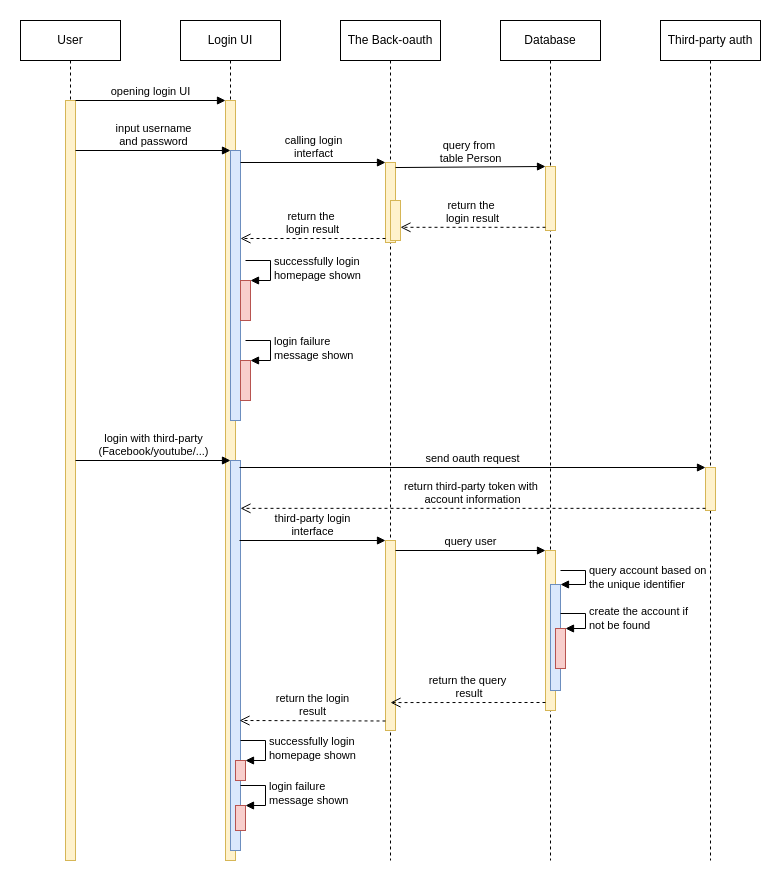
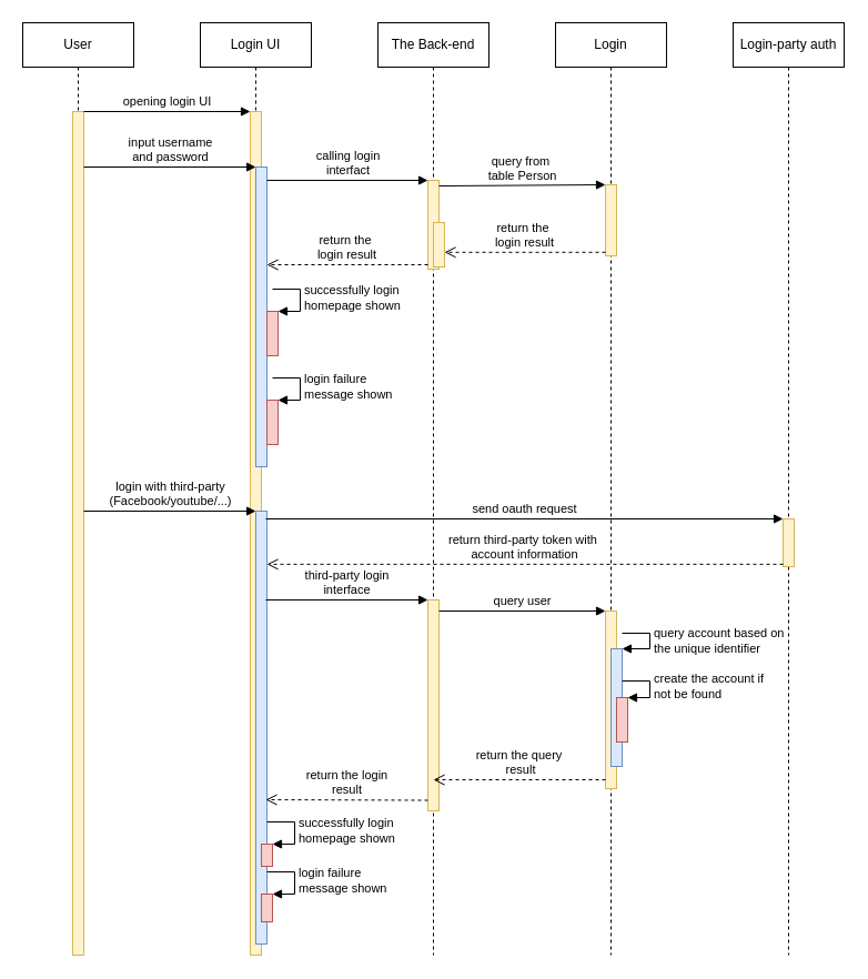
  <mxCell id="0" />
  <mxCell id="1" parent="0" />
  <mxCell id="2" value="User" style="shape=umlLifeline;perimeter=lifelinePerimeter;whiteSpace=wrap;html=1;container=1;collapsible=0;recursiveResize=0;outlineConnect=0;" vertex="1" parent="1"><mxGeometry x="20" y="20" width="100" height="840" as="geometry" /></mxCell>
  <mxCell id="3" value="" style="html=1;points=[];perimeter=orthogonalPerimeter;fillColor=#fff2cc;strokeColor=#d6b656;" vertex="1" parent="2"><mxGeometry x="45" y="80" width="10" height="760" as="geometry" /></mxCell>
  <mxCell id="4" value="Login UI" style="shape=umlLifeline;perimeter=lifelinePerimeter;whiteSpace=wrap;html=1;container=1;collapsible=0;recursiveResize=0;outlineConnect=0;" vertex="1" parent="1"><mxGeometry x="180" y="20" width="100" height="840" as="geometry" /></mxCell>
  <mxCell id="5" value="" style="html=1;points=[];perimeter=orthogonalPerimeter;fillColor=#fff2cc;strokeColor=#d6b656;" vertex="1" parent="4"><mxGeometry x="45" y="80" width="10" height="760" as="geometry" /></mxCell>
  <mxCell id="6" value="" style="html=1;points=[];perimeter=orthogonalPerimeter;fillColor=#dae8fc;strokeColor=#6c8ebf;" vertex="1" parent="4"><mxGeometry x="50" y="130" width="10" height="270" as="geometry" /></mxCell>
  <mxCell id="7" value="" style="html=1;points=[];perimeter=orthogonalPerimeter;fillColor=#f8cecc;strokeColor=#b85450;" vertex="1" parent="4"><mxGeometry x="60" y="260" width="10" height="40" as="geometry" /></mxCell>
  <mxCell id="8" value="successfully login&lt;br&gt;homepage shown" style="edgeStyle=orthogonalEdgeStyle;html=1;align=left;spacingLeft=2;endArrow=block;rounded=0;entryX=1;entryY=0;" edge="1" target="7" parent="4"><mxGeometry relative="1" as="geometry"><mxPoint x="65" y="240" as="sourcePoint" /><Array as="points"><mxPoint x="90" y="240" /></Array></mxGeometry></mxCell>
  <mxCell id="9" value="" style="html=1;points=[];perimeter=orthogonalPerimeter;fillColor=#f8cecc;strokeColor=#b85450;" vertex="1" parent="4"><mxGeometry x="60" y="340" width="10" height="40" as="geometry" /></mxCell>
  <mxCell id="10" value="login failure&lt;br&gt;message shown" style="edgeStyle=orthogonalEdgeStyle;html=1;align=left;spacingLeft=2;endArrow=block;rounded=0;entryX=1;entryY=0;" edge="1" target="9" parent="4"><mxGeometry relative="1" as="geometry"><mxPoint x="65" y="320" as="sourcePoint" /><Array as="points"><mxPoint x="90" y="320" /></Array></mxGeometry></mxCell>
  <mxCell id="11" value="" style="html=1;points=[];perimeter=orthogonalPerimeter;fillColor=#dae8fc;strokeColor=#6c8ebf;" vertex="1" parent="4"><mxGeometry x="50" y="440" width="10" height="390" as="geometry" /></mxCell>
- <mxCell id="12" value="The Back-oauth" style="shape=umlLifeline;perimeter=lifelinePerimeter;whiteSpace=wrap;html=1;container=1;collapsible=0;recursiveResize=0;outlineConnect=0;" vertex="1" parent="1"><mxGeometry x="340" y="20" width="100" height="840" as="geometry" /></mxCell>
+ <mxCell id="12" value="The Back-end" style="shape=umlLifeline;perimeter=lifelinePerimeter;whiteSpace=wrap;html=1;container=1;collapsible=0;recursiveResize=0;outlineConnect=0;" vertex="1" parent="1"><mxGeometry x="340" y="20" width="100" height="840" as="geometry" /></mxCell>
  <mxCell id="13" value="" style="html=1;points=[];perimeter=orthogonalPerimeter;fillColor=#fff2cc;strokeColor=#d6b656;" vertex="1" parent="12"><mxGeometry x="45" y="142" width="10" height="80" as="geometry" /></mxCell>
  <mxCell id="14" value="" style="html=1;points=[];perimeter=orthogonalPerimeter;fillColor=#fff2cc;strokeColor=#d6b656;" vertex="1" parent="12"><mxGeometry x="50" y="180" width="10" height="40" as="geometry" /></mxCell>
  <mxCell id="15" value="" style="html=1;points=[];perimeter=orthogonalPerimeter;fillColor=#fff2cc;strokeColor=#d6b656;" vertex="1" parent="12"><mxGeometry x="45" y="520" width="10" height="190" as="geometry" /></mxCell>
- <mxCell id="16" value="Database" style="shape=umlLifeline;perimeter=lifelinePerimeter;whiteSpace=wrap;html=1;container=1;collapsible=0;recursiveResize=0;outlineConnect=0;" vertex="1" parent="1"><mxGeometry x="500" y="20" width="100" height="840" as="geometry" /></mxCell>
+ <mxCell id="16" value="Login" style="shape=umlLifeline;perimeter=lifelinePerimeter;whiteSpace=wrap;html=1;container=1;collapsible=0;recursiveResize=0;outlineConnect=0;" vertex="1" parent="1"><mxGeometry x="500" y="20" width="100" height="840" as="geometry" /></mxCell>
  <mxCell id="17" value="" style="html=1;points=[];perimeter=orthogonalPerimeter;fillColor=#fff2cc;strokeColor=#d6b656;" vertex="1" parent="16"><mxGeometry x="45" y="146" width="10" height="64" as="geometry" /></mxCell>
  <mxCell id="18" value="" style="html=1;points=[];perimeter=orthogonalPerimeter;fillColor=#fff2cc;strokeColor=#d6b656;" vertex="1" parent="16"><mxGeometry x="45" y="530" width="10" height="160" as="geometry" /></mxCell>
  <mxCell id="19" value="" style="html=1;points=[];perimeter=orthogonalPerimeter;fillColor=#dae8fc;strokeColor=#6c8ebf;" vertex="1" parent="16"><mxGeometry x="50" y="564" width="10" height="106" as="geometry" /></mxCell>
  <mxCell id="20" value="query account based on&lt;br&gt;the unique identifier" style="edgeStyle=orthogonalEdgeStyle;html=1;align=left;spacingLeft=2;endArrow=block;rounded=0;entryX=1;entryY=0;" edge="1" target="19" parent="16"><mxGeometry relative="1" as="geometry"><mxPoint x="60" y="550" as="sourcePoint" /><Array as="points"><mxPoint x="85" y="550" /></Array></mxGeometry></mxCell>
  <mxCell id="21" value="" style="html=1;points=[];perimeter=orthogonalPerimeter;fillColor=#f8cecc;strokeColor=#b85450;" vertex="1" parent="16"><mxGeometry x="55" y="608" width="10" height="40" as="geometry" /></mxCell>
  <mxCell id="22" value="create the account if&lt;br&gt;not be found" style="edgeStyle=orthogonalEdgeStyle;html=1;align=left;spacingLeft=2;endArrow=block;rounded=0;entryX=1;entryY=0;" edge="1" parent="16"><mxGeometry relative="1" as="geometry"><mxPoint x="60" y="593" as="sourcePoint" /><Array as="points"><mxPoint x="85" y="593" /></Array><mxPoint x="65" y="608" as="targetPoint" /></mxGeometry></mxCell>
- <mxCell id="23" value="Third-party auth" style="shape=umlLifeline;perimeter=lifelinePerimeter;whiteSpace=wrap;html=1;container=1;collapsible=0;recursiveResize=0;outlineConnect=0;" vertex="1" parent="1"><mxGeometry x="660" y="20" width="100" height="840" as="geometry" /></mxCell>
+ <mxCell id="23" value="Login-party auth" style="shape=umlLifeline;perimeter=lifelinePerimeter;whiteSpace=wrap;html=1;container=1;collapsible=0;recursiveResize=0;outlineConnect=0;" vertex="1" parent="1"><mxGeometry x="660" y="20" width="100" height="840" as="geometry" /></mxCell>
  <mxCell id="24" value="" style="html=1;points=[];perimeter=orthogonalPerimeter;fillColor=#fff2cc;strokeColor=#d6b656;" vertex="1" parent="23"><mxGeometry x="45" y="447" width="10" height="43" as="geometry" /></mxCell>
  <mxCell id="25" value="opening login UI" style="html=1;verticalAlign=bottom;endArrow=block;entryX=0;entryY=0;" edge="1" target="5" parent="1"><mxGeometry relative="1" as="geometry"><mxPoint x="75" y="100" as="sourcePoint" /></mxGeometry></mxCell>
  <mxCell id="26" value="input username&lt;br&gt;and password" style="html=1;verticalAlign=bottom;endArrow=block;entryX=0;entryY=0;" edge="1" target="6" parent="1" source="3"><mxGeometry relative="1" as="geometry"><mxPoint x="160" y="150" as="sourcePoint" /></mxGeometry></mxCell>
  <mxCell id="27" value="calling login&lt;br&gt;interfact" style="html=1;verticalAlign=bottom;endArrow=block;entryX=0;entryY=0;" edge="1" target="13" parent="1"><mxGeometry relative="1" as="geometry"><mxPoint x="240" y="162" as="sourcePoint" /></mxGeometry></mxCell>
  <mxCell id="28" value="return the&amp;nbsp;&lt;br&gt;login result" style="html=1;verticalAlign=bottom;endArrow=open;dashed=1;endSize=8;exitX=0;exitY=0.95;" edge="1" source="17" parent="1" target="14"><mxGeometry relative="1" as="geometry"><mxPoint x="475" y="242" as="targetPoint" /></mxGeometry></mxCell>
  <mxCell id="29" value="query from&amp;nbsp;&lt;br&gt;table Person" style="html=1;verticalAlign=bottom;endArrow=block;entryX=0;entryY=0;exitX=1;exitY=0.063;exitDx=0;exitDy=0;exitPerimeter=0;" edge="1" target="17" parent="1" source="13"><mxGeometry relative="1" as="geometry"><mxPoint x="475" y="166" as="sourcePoint" /></mxGeometry></mxCell>
  <mxCell id="30" value="return the&amp;nbsp;&lt;br&gt;login result" style="html=1;verticalAlign=bottom;endArrow=open;dashed=1;endSize=8;exitX=0;exitY=0.95;" edge="1" source="13" parent="1" target="6"><mxGeometry relative="1" as="geometry"><mxPoint x="315" y="238" as="targetPoint" /></mxGeometry></mxCell>
  <mxCell id="31" value="login with third-party&lt;br&gt;(Facebook/youtube/...)" style="html=1;verticalAlign=bottom;endArrow=block;entryX=0;entryY=0;" edge="1" target="11" parent="1" source="3"><mxGeometry relative="1" as="geometry"><mxPoint x="160" y="460" as="sourcePoint" /></mxGeometry></mxCell>
  <mxCell id="32" value="send oauth request" style="html=1;verticalAlign=bottom;endArrow=block;entryX=0;entryY=0;" edge="1" target="24" parent="1"><mxGeometry relative="1" as="geometry"><mxPoint x="239" y="467" as="sourcePoint" /></mxGeometry></mxCell>
  <mxCell id="33" value="return third-party token with&amp;nbsp;&lt;br&gt;account information" style="html=1;verticalAlign=bottom;endArrow=open;dashed=1;endSize=8;exitX=0;exitY=0.95;" edge="1" source="24" parent="1" target="11"><mxGeometry relative="1" as="geometry"><mxPoint x="635" y="543" as="targetPoint" /></mxGeometry></mxCell>
  <mxCell id="34" value="third-party login&lt;br&gt;interface" style="html=1;verticalAlign=bottom;endArrow=block;entryX=0;entryY=0;" edge="1" target="15" parent="1"><mxGeometry relative="1" as="geometry"><mxPoint x="239" y="540" as="sourcePoint" /></mxGeometry></mxCell>
  <mxCell id="35" value="return the login&lt;br&gt;result" style="html=1;verticalAlign=bottom;endArrow=open;dashed=1;endSize=8;exitX=0;exitY=0.95;" edge="1" source="15" parent="1"><mxGeometry relative="1" as="geometry"><mxPoint x="239" y="720" as="targetPoint" /></mxGeometry></mxCell>
  <mxCell id="36" value="query user" style="html=1;verticalAlign=bottom;endArrow=block;entryX=0;entryY=0;" edge="1" target="18" parent="1" source="15"><mxGeometry relative="1" as="geometry"><mxPoint x="475" y="550" as="sourcePoint" /></mxGeometry></mxCell>
  <mxCell id="37" value="return the query&lt;br&gt;&amp;nbsp;result" style="html=1;verticalAlign=bottom;endArrow=open;dashed=1;endSize=8;exitX=0;exitY=0.95;entryX=0.5;entryY=0.853;entryDx=0;entryDy=0;entryPerimeter=0;" edge="1" source="18" parent="1" target="15"><mxGeometry relative="1" as="geometry"><mxPoint x="475" y="626" as="targetPoint" /></mxGeometry></mxCell>
  <mxCell id="38" value="" style="html=1;points=[];perimeter=orthogonalPerimeter;fillColor=#f8cecc;strokeColor=#b85450;" vertex="1" parent="1"><mxGeometry x="235" y="760" width="10" height="20" as="geometry" /></mxCell>
  <mxCell id="39" value="successfully login&lt;br&gt;homepage shown" style="edgeStyle=orthogonalEdgeStyle;html=1;align=left;spacingLeft=2;endArrow=block;rounded=0;entryX=1;entryY=0;" edge="1" parent="1" target="38"><mxGeometry relative="1" as="geometry"><mxPoint x="240" y="740" as="sourcePoint" /><Array as="points"><mxPoint x="265" y="740" /></Array></mxGeometry></mxCell>
  <mxCell id="40" value="" style="html=1;points=[];perimeter=orthogonalPerimeter;fillColor=#f8cecc;strokeColor=#b85450;" vertex="1" parent="1"><mxGeometry x="235" y="805" width="10" height="25" as="geometry" /></mxCell>
  <mxCell id="41" value="login failure&lt;br&gt;message shown" style="edgeStyle=orthogonalEdgeStyle;html=1;align=left;spacingLeft=2;endArrow=block;rounded=0;entryX=1;entryY=0;" edge="1" parent="1" target="40"><mxGeometry relative="1" as="geometry"><mxPoint x="240" y="785" as="sourcePoint" /><Array as="points"><mxPoint x="265" y="785" /></Array></mxGeometry></mxCell>
